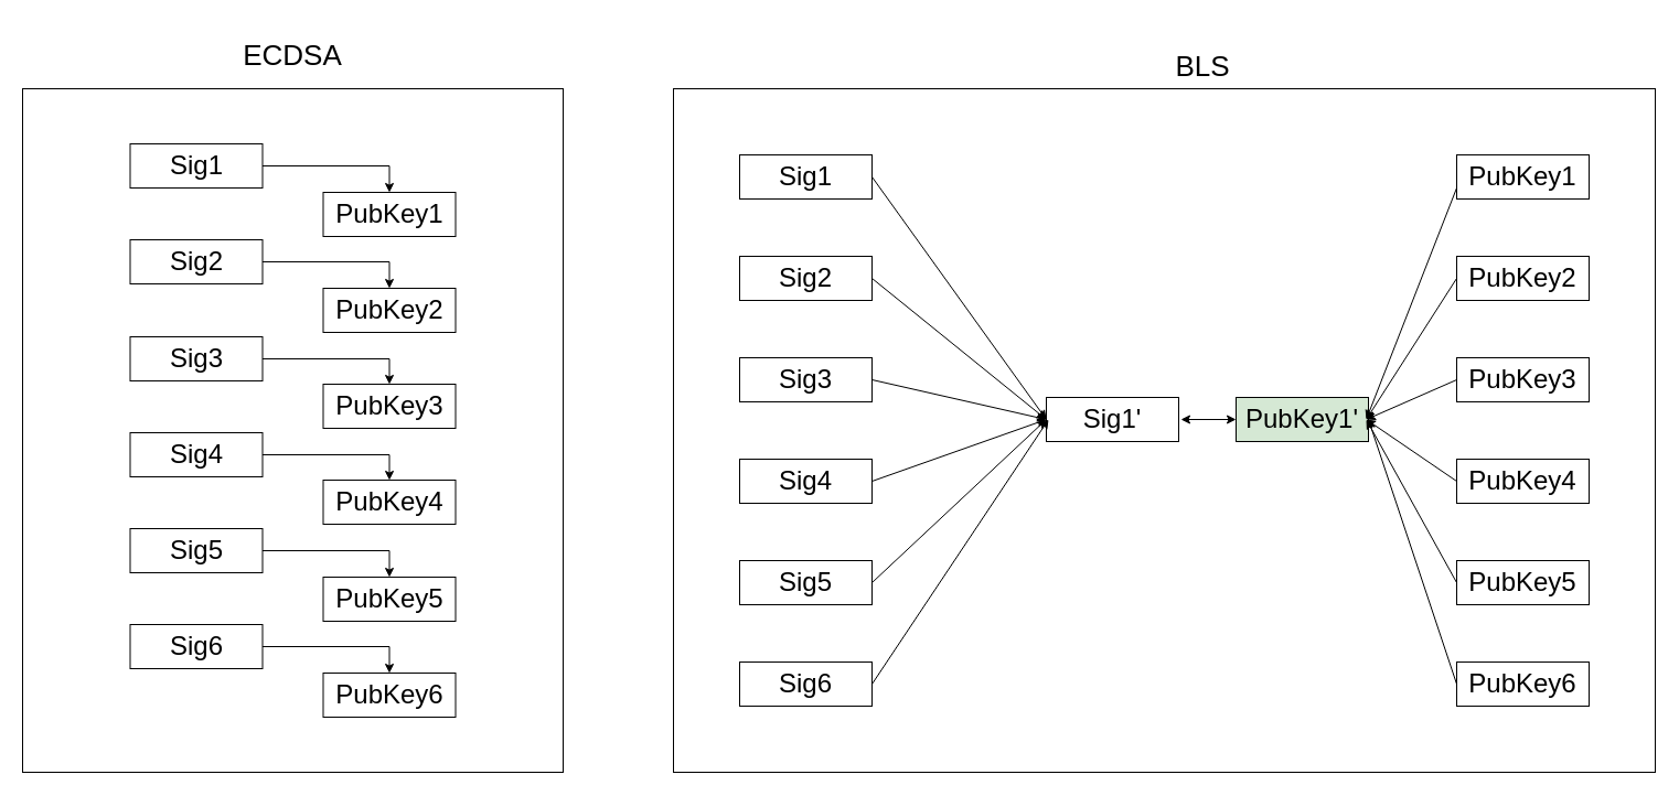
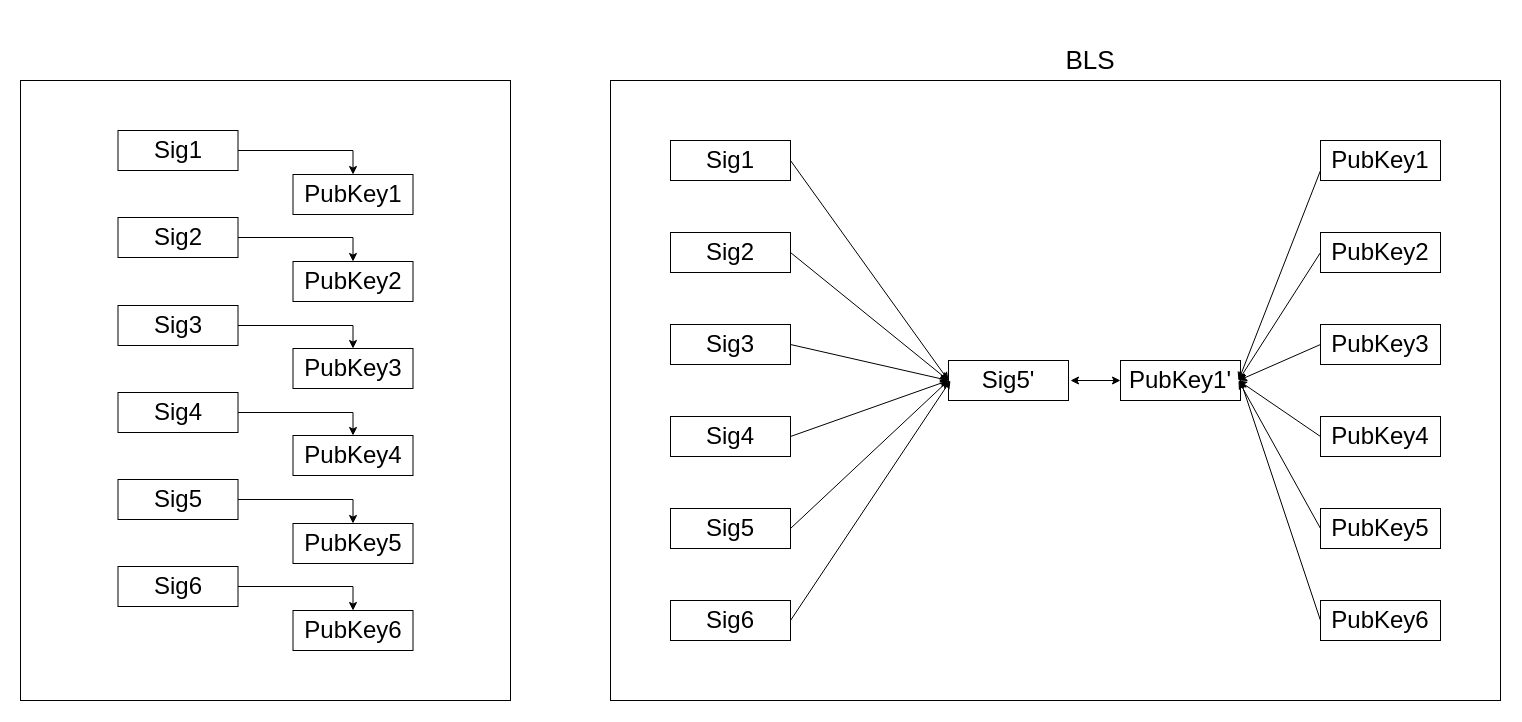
  <mxCell id="0" />
  <mxCell id="1" parent="0" />
  <mxCell id="2" value="" style="rounded=0;whiteSpace=wrap;html=1;fillColor=none;" vertex="1" parent="1"><mxGeometry x="20" y="80" width="490" height="620" as="geometry" /></mxCell>
  <mxCell id="3" value="" style="edgeStyle=orthogonalEdgeStyle;rounded=0;orthogonalLoop=1;jettySize=auto;html=1;" edge="1" parent="1" source="4" target="31"><mxGeometry relative="1" as="geometry" /></mxCell>
  <mxCell id="4" value="&lt;font size=&quot;5&quot;&gt;Sig1&lt;/font&gt;" style="rounded=0;whiteSpace=wrap;html=1;" vertex="1" parent="1"><mxGeometry x="117.5" y="130" width="120" height="40" as="geometry" /></mxCell>
  <mxCell id="5" value="" style="edgeStyle=orthogonalEdgeStyle;rounded=0;orthogonalLoop=1;jettySize=auto;html=1;" edge="1" parent="1" source="6" target="32"><mxGeometry relative="1" as="geometry" /></mxCell>
  <mxCell id="6" value="&lt;font size=&quot;5&quot;&gt;Sig2&lt;/font&gt;" style="rounded=0;whiteSpace=wrap;html=1;" vertex="1" parent="1"><mxGeometry x="117.5" y="217" width="120" height="40" as="geometry" /></mxCell>
  <mxCell id="7" value="" style="edgeStyle=orthogonalEdgeStyle;rounded=0;orthogonalLoop=1;jettySize=auto;html=1;" edge="1" parent="1" source="8" target="33"><mxGeometry relative="1" as="geometry" /></mxCell>
  <mxCell id="8" value="&lt;font size=&quot;5&quot;&gt;Sig3&lt;/font&gt;" style="rounded=0;whiteSpace=wrap;html=1;" vertex="1" parent="1"><mxGeometry x="117.5" y="305" width="120" height="40" as="geometry" /></mxCell>
  <mxCell id="9" value="" style="edgeStyle=orthogonalEdgeStyle;rounded=0;orthogonalLoop=1;jettySize=auto;html=1;" edge="1" parent="1" source="10" target="34"><mxGeometry relative="1" as="geometry" /></mxCell>
  <mxCell id="10" value="&lt;font size=&quot;5&quot;&gt;Sig4&lt;/font&gt;" style="rounded=0;whiteSpace=wrap;html=1;" vertex="1" parent="1"><mxGeometry x="117.5" y="392" width="120" height="40" as="geometry" /></mxCell>
  <mxCell id="11" value="" style="edgeStyle=orthogonalEdgeStyle;rounded=0;orthogonalLoop=1;jettySize=auto;html=1;" edge="1" parent="1" source="12" target="35"><mxGeometry relative="1" as="geometry" /></mxCell>
  <mxCell id="12" value="&lt;font size=&quot;5&quot;&gt;Sig5&lt;/font&gt;" style="rounded=0;whiteSpace=wrap;html=1;" vertex="1" parent="1"><mxGeometry x="117.5" y="479" width="120" height="40" as="geometry" /></mxCell>
  <mxCell id="13" value="" style="edgeStyle=orthogonalEdgeStyle;rounded=0;orthogonalLoop=1;jettySize=auto;html=1;" edge="1" parent="1" source="14" target="36"><mxGeometry relative="1" as="geometry" /></mxCell>
  <mxCell id="14" value="&lt;font size=&quot;5&quot;&gt;Sig6&lt;/font&gt;" style="rounded=0;whiteSpace=wrap;html=1;" vertex="1" parent="1"><mxGeometry x="117.5" y="566" width="120" height="40" as="geometry" /></mxCell>
  <mxCell id="15" value="" style="rounded=0;whiteSpace=wrap;html=1;fillColor=none;" vertex="1" parent="1"><mxGeometry x="610" y="80" width="890" height="620" as="geometry" /></mxCell>
- <mxCell id="16" value="&lt;font style=&quot;font-size: 26px&quot;&gt;ECDSA&lt;/font&gt;" style="rounded=0;whiteSpace=wrap;html=1;fillColor=none;strokeColor=none;" vertex="1" parent="1"><mxGeometry x="205" y="20" width="120" height="60" as="geometry" /></mxCell>
  <mxCell id="17" value="&lt;font size=&quot;5&quot;&gt;Sig1&lt;/font&gt;" style="rounded=0;whiteSpace=wrap;html=1;" vertex="1" parent="1"><mxGeometry x="670" y="140" width="120" height="40" as="geometry" /></mxCell>
  <mxCell id="18" value="&lt;font size=&quot;5&quot;&gt;Sig2&lt;/font&gt;" style="rounded=0;whiteSpace=wrap;html=1;" vertex="1" parent="1"><mxGeometry x="670" y="232" width="120" height="40" as="geometry" /></mxCell>
  <mxCell id="19" value="&lt;font size=&quot;5&quot;&gt;Sig3&lt;/font&gt;" style="rounded=0;whiteSpace=wrap;html=1;" vertex="1" parent="1"><mxGeometry x="670" y="324" width="120" height="40" as="geometry" /></mxCell>
- <mxCell id="20" value="&lt;font size=&quot;5&quot;&gt;Sig1'&lt;/font&gt;" style="rounded=0;whiteSpace=wrap;html=1;" vertex="1" parent="1"><mxGeometry x="948" y="360" width="120" height="40" as="geometry" /></mxCell>
+ <mxCell id="20" value="&lt;font size=&quot;5&quot;&gt;Sig5'&lt;/font&gt;" style="rounded=0;whiteSpace=wrap;html=1;" vertex="1" parent="1"><mxGeometry x="948" y="360" width="120" height="40" as="geometry" /></mxCell>
  <mxCell id="21" value="&lt;font size=&quot;5&quot;&gt;Sig4&lt;/font&gt;" style="rounded=0;whiteSpace=wrap;html=1;" vertex="1" parent="1"><mxGeometry x="670" y="416" width="120" height="40" as="geometry" /></mxCell>
  <mxCell id="22" value="&lt;font size=&quot;5&quot;&gt;Sig5&lt;/font&gt;" style="rounded=0;whiteSpace=wrap;html=1;" vertex="1" parent="1"><mxGeometry x="670" y="508" width="120" height="40" as="geometry" /></mxCell>
  <mxCell id="23" value="&lt;font size=&quot;5&quot;&gt;Sig6&lt;/font&gt;" style="rounded=0;whiteSpace=wrap;html=1;" vertex="1" parent="1"><mxGeometry x="670" y="600" width="120" height="40" as="geometry" /></mxCell>
  <mxCell id="24" value="&lt;span style=&quot;font-size: 26px&quot;&gt;BLS&lt;/span&gt;" style="rounded=0;whiteSpace=wrap;html=1;fillColor=none;strokeColor=none;" vertex="1" parent="1"><mxGeometry x="1030" y="30" width="120" height="60" as="geometry" /></mxCell>
  <mxCell id="25" value="" style="endArrow=classic;html=1;exitX=1;exitY=0.5;exitDx=0;exitDy=0;entryX=0;entryY=0.5;entryDx=0;entryDy=0;" edge="1" parent="1" source="17" target="20"><mxGeometry width="50" height="50" relative="1" as="geometry"><mxPoint x="590" y="490" as="sourcePoint" /><mxPoint x="640" y="440" as="targetPoint" /></mxGeometry></mxCell>
  <mxCell id="26" value="" style="endArrow=classic;html=1;entryX=0;entryY=0.5;entryDx=0;entryDy=0;exitX=1;exitY=0.5;exitDx=0;exitDy=0;" edge="1" parent="1" source="18" target="20"><mxGeometry width="50" height="50" relative="1" as="geometry"><mxPoint x="590" y="490" as="sourcePoint" /><mxPoint x="640" y="440" as="targetPoint" /></mxGeometry></mxCell>
  <mxCell id="27" value="" style="endArrow=classic;html=1;entryX=0;entryY=0.5;entryDx=0;entryDy=0;exitX=1;exitY=0.5;exitDx=0;exitDy=0;" edge="1" parent="1" source="19" target="20"><mxGeometry width="50" height="50" relative="1" as="geometry"><mxPoint x="590" y="490" as="sourcePoint" /><mxPoint x="640" y="440" as="targetPoint" /></mxGeometry></mxCell>
  <mxCell id="28" value="" style="endArrow=classic;html=1;entryX=0;entryY=0.5;entryDx=0;entryDy=0;exitX=1;exitY=0.5;exitDx=0;exitDy=0;" edge="1" parent="1" source="21" target="20"><mxGeometry width="50" height="50" relative="1" as="geometry"><mxPoint x="590" y="490" as="sourcePoint" /><mxPoint x="640" y="440" as="targetPoint" /></mxGeometry></mxCell>
  <mxCell id="29" value="" style="endArrow=classic;html=1;entryX=0;entryY=0.5;entryDx=0;entryDy=0;exitX=1;exitY=0.5;exitDx=0;exitDy=0;" edge="1" parent="1" source="22" target="20"><mxGeometry width="50" height="50" relative="1" as="geometry"><mxPoint x="590" y="490" as="sourcePoint" /><mxPoint x="640" y="440" as="targetPoint" /></mxGeometry></mxCell>
  <mxCell id="30" value="" style="endArrow=classic;html=1;exitX=1;exitY=0.5;exitDx=0;exitDy=0;" edge="1" parent="1" source="23"><mxGeometry width="50" height="50" relative="1" as="geometry"><mxPoint x="590" y="490" as="sourcePoint" /><mxPoint x="950" y="380" as="targetPoint" /></mxGeometry></mxCell>
  <mxCell id="31" value="&lt;font size=&quot;5&quot;&gt;PubKey1&lt;/font&gt;" style="rounded=0;whiteSpace=wrap;html=1;" vertex="1" parent="1"><mxGeometry x="292.5" y="174" width="120" height="40" as="geometry" /></mxCell>
  <mxCell id="32" value="&lt;span style=&quot;font-size: x-large&quot;&gt;PubKey2&lt;/span&gt;" style="rounded=0;whiteSpace=wrap;html=1;" vertex="1" parent="1"><mxGeometry x="292.5" y="261" width="120" height="40" as="geometry" /></mxCell>
  <mxCell id="33" value="&lt;span style=&quot;font-size: x-large&quot;&gt;PubKey3&lt;/span&gt;" style="rounded=0;whiteSpace=wrap;html=1;" vertex="1" parent="1"><mxGeometry x="292.5" y="348" width="120" height="40" as="geometry" /></mxCell>
  <mxCell id="34" value="&lt;span style=&quot;font-size: x-large&quot;&gt;PubKey4&lt;/span&gt;" style="rounded=0;whiteSpace=wrap;html=1;" vertex="1" parent="1"><mxGeometry x="292.5" y="435" width="120" height="40" as="geometry" /></mxCell>
  <mxCell id="35" value="&lt;span style=&quot;font-size: x-large&quot;&gt;PubKey5&lt;/span&gt;" style="rounded=0;whiteSpace=wrap;html=1;" vertex="1" parent="1"><mxGeometry x="292.5" y="523" width="120" height="40" as="geometry" /></mxCell>
  <mxCell id="36" value="&lt;span style=&quot;font-size: x-large&quot;&gt;PubKey6&lt;/span&gt;" style="rounded=0;whiteSpace=wrap;html=1;" vertex="1" parent="1"><mxGeometry x="292.5" y="610" width="120" height="40" as="geometry" /></mxCell>
  <mxCell id="37" value="&lt;font size=&quot;5&quot;&gt;PubKey1&lt;/font&gt;" style="rounded=0;whiteSpace=wrap;html=1;" vertex="1" parent="1"><mxGeometry x="1320" y="140" width="120" height="40" as="geometry" /></mxCell>
  <mxCell id="38" value="&lt;font size=&quot;5&quot;&gt;PubKey2&lt;/font&gt;" style="rounded=0;whiteSpace=wrap;html=1;" vertex="1" parent="1"><mxGeometry x="1320" y="232" width="120" height="40" as="geometry" /></mxCell>
  <mxCell id="39" value="&lt;font size=&quot;5&quot;&gt;PubKey3&lt;/font&gt;" style="rounded=0;whiteSpace=wrap;html=1;" vertex="1" parent="1"><mxGeometry x="1320" y="324" width="120" height="40" as="geometry" /></mxCell>
  <mxCell id="40" value="&lt;font size=&quot;5&quot;&gt;PubKey4&lt;/font&gt;" style="rounded=0;whiteSpace=wrap;html=1;" vertex="1" parent="1"><mxGeometry x="1320" y="416" width="120" height="40" as="geometry" /></mxCell>
  <mxCell id="41" value="&lt;font size=&quot;5&quot;&gt;PubKey5&lt;/font&gt;" style="rounded=0;whiteSpace=wrap;html=1;" vertex="1" parent="1"><mxGeometry x="1320" y="508" width="120" height="40" as="geometry" /></mxCell>
  <mxCell id="42" value="&lt;font size=&quot;5&quot;&gt;PubKey6&lt;/font&gt;" style="rounded=0;whiteSpace=wrap;html=1;" vertex="1" parent="1"><mxGeometry x="1320" y="600" width="120" height="40" as="geometry" /></mxCell>
- <mxCell id="43" value="&lt;font size=&quot;5&quot;&gt;PubKey1'&lt;/font&gt;" style="rounded=0;whiteSpace=wrap;html=1;fillColor=#d5e8d4;" vertex="1" parent="1"><mxGeometry x="1120" y="360" width="120" height="40" as="geometry" /></mxCell>
+ <mxCell id="43" value="&lt;font size=&quot;5&quot;&gt;PubKey1'&lt;/font&gt;" style="rounded=0;whiteSpace=wrap;html=1;" vertex="1" parent="1"><mxGeometry x="1120" y="360" width="120" height="40" as="geometry" /></mxCell>
  <mxCell id="44" value="" style="endArrow=classic;html=1;entryX=0;entryY=0.5;entryDx=0;entryDy=0;exitX=0;exitY=0.75;exitDx=0;exitDy=0;" edge="1" parent="1" source="37"><mxGeometry width="50" height="50" relative="1" as="geometry"><mxPoint x="1080" y="160" as="sourcePoint" /><mxPoint x="1238" y="380" as="targetPoint" /></mxGeometry></mxCell>
  <mxCell id="45" value="" style="endArrow=classic;html=1;entryX=0;entryY=0.5;entryDx=0;entryDy=0;exitX=0;exitY=0.5;exitDx=0;exitDy=0;" edge="1" parent="1" source="38"><mxGeometry width="50" height="50" relative="1" as="geometry"><mxPoint x="1080" y="252" as="sourcePoint" /><mxPoint x="1238" y="380" as="targetPoint" /></mxGeometry></mxCell>
  <mxCell id="46" value="" style="endArrow=classic;html=1;entryX=0;entryY=0.5;entryDx=0;entryDy=0;exitX=0;exitY=0.5;exitDx=0;exitDy=0;" edge="1" parent="1" source="39"><mxGeometry width="50" height="50" relative="1" as="geometry"><mxPoint x="1080" y="344" as="sourcePoint" /><mxPoint x="1238" y="380" as="targetPoint" /></mxGeometry></mxCell>
  <mxCell id="47" value="" style="endArrow=classic;html=1;entryX=0;entryY=0.5;entryDx=0;entryDy=0;exitX=0;exitY=0.5;exitDx=0;exitDy=0;" edge="1" parent="1" source="40"><mxGeometry width="50" height="50" relative="1" as="geometry"><mxPoint x="1080" y="436" as="sourcePoint" /><mxPoint x="1238" y="380" as="targetPoint" /></mxGeometry></mxCell>
  <mxCell id="48" value="" style="endArrow=classic;html=1;entryX=0;entryY=0.5;entryDx=0;entryDy=0;exitX=0;exitY=0.5;exitDx=0;exitDy=0;" edge="1" parent="1" source="41"><mxGeometry width="50" height="50" relative="1" as="geometry"><mxPoint x="1080" y="528" as="sourcePoint" /><mxPoint x="1238" y="380" as="targetPoint" /></mxGeometry></mxCell>
  <mxCell id="49" value="" style="endArrow=classic;html=1;exitX=0;exitY=0.5;exitDx=0;exitDy=0;" edge="1" parent="1" source="42"><mxGeometry width="50" height="50" relative="1" as="geometry"><mxPoint x="1080" y="620" as="sourcePoint" /><mxPoint x="1240" y="380" as="targetPoint" /></mxGeometry></mxCell>
  <mxCell id="50" value="" style="endArrow=classic;startArrow=classic;html=1;entryX=0;entryY=0.5;entryDx=0;entryDy=0;" edge="1" parent="1" target="43"><mxGeometry width="50" height="50" relative="1" as="geometry"><mxPoint x="1070" y="380" as="sourcePoint" /><mxPoint x="800" y="360" as="targetPoint" /></mxGeometry></mxCell>
